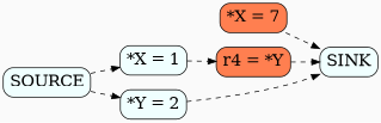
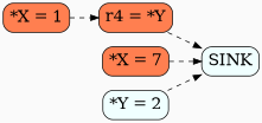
  digraph {
    bgcolor=gray98
    compound=true
    rankdir=LR
    node [fillcolor=coral fontsize=20 shape=box style="filled,rounded"]
    edge [style=dashed]
-   n1 [fillcolor=azure label="*X = 1"]
+   n1 [label="*X = 1"]
    n2 [label="r4 = *Y"]
    SINK [fillcolor=azure]
    n4 [label="*X = 7"]
    n5 [fillcolor=azure label="*Y = 2"]
-   SOURCE [fillcolor=azure]
    n1 -> n2
    n2 -> SINK
    n4 -> SINK
    n5 -> SINK
-   SOURCE -> n1
-   SOURCE -> n5
  }
